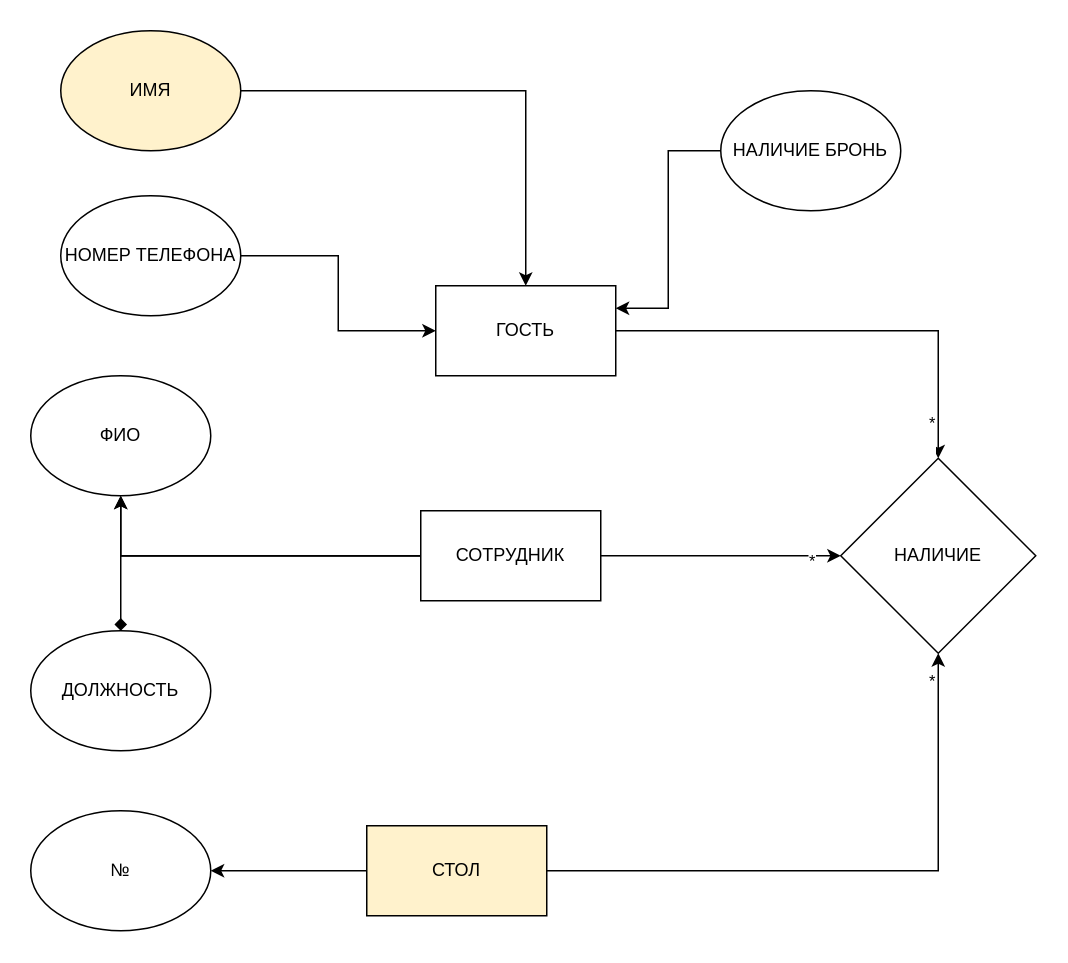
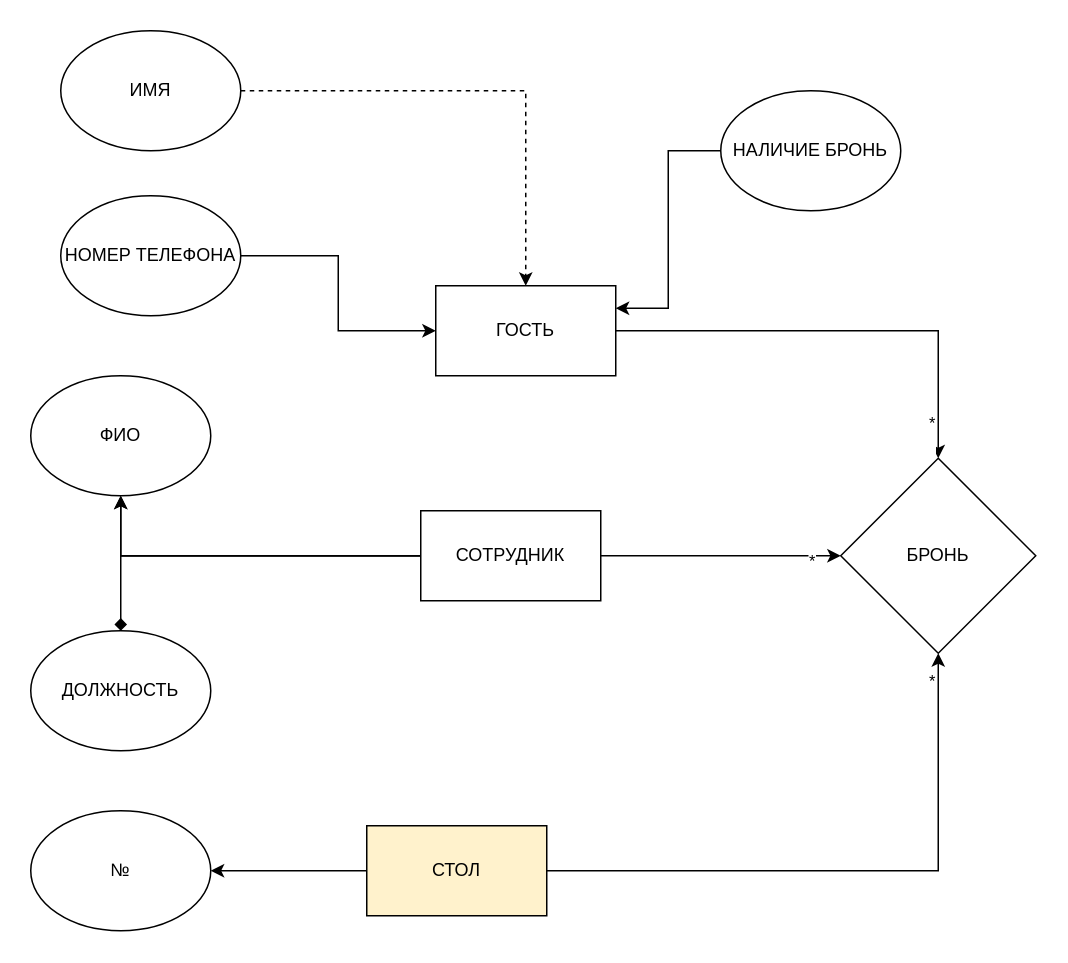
  <mxCell id="0" />
  <mxCell id="1" parent="0" />
  <mxCell id="2" value="ГОСТЬ" style="rounded=0;whiteSpace=wrap;html=1;" vertex="1" parent="1"><mxGeometry x="290" y="190" width="120" height="60" as="geometry" /></mxCell>
  <mxCell id="3" value="" style="edgeStyle=orthogonalEdgeStyle;rounded=0;orthogonalLoop=1;jettySize=auto;html=1;" edge="1" parent="1" source="8" target="14"><mxGeometry relative="1" as="geometry" /></mxCell>
  <mxCell id="4" value="" style="edgeStyle=orthogonalEdgeStyle;rounded=0;orthogonalLoop=1;jettySize=auto;html=1;" edge="1" parent="1" source="8" target="14"><mxGeometry relative="1" as="geometry" /></mxCell>
  <mxCell id="5" style="edgeStyle=orthogonalEdgeStyle;rounded=0;orthogonalLoop=1;jettySize=auto;html=1;endArrow=diamond;" edge="1" parent="1" source="8" target="13"><mxGeometry relative="1" as="geometry" /></mxCell>
  <mxCell id="6" style="edgeStyle=orthogonalEdgeStyle;rounded=0;orthogonalLoop=1;jettySize=auto;html=1;" edge="1" parent="1" source="8" target="20"><mxGeometry relative="1" as="geometry"><Array as="points"><mxPoint x="520" y="370" /><mxPoint x="520" y="370" /></Array></mxGeometry></mxCell>
  <mxCell id="7" value="&lt;div&gt;*&lt;/div&gt;&lt;div&gt;&lt;br&gt;&lt;/div&gt;" style="edgeLabel;html=1;align=center;verticalAlign=middle;resizable=0;points=[];" vertex="1" connectable="0" parent="6"><mxGeometry x="0.487" y="4" relative="1" as="geometry"><mxPoint x="21" y="14" as="offset" /></mxGeometry></mxCell>
  <mxCell id="8" value="СОТРУДНИК" style="rounded=0;whiteSpace=wrap;html=1;" vertex="1" parent="1"><mxGeometry x="280" y="340" width="120" height="60" as="geometry" /></mxCell>
  <mxCell id="9" style="edgeStyle=orthogonalEdgeStyle;rounded=0;orthogonalLoop=1;jettySize=auto;html=1;" edge="1" parent="1" source="12" target="19"><mxGeometry relative="1" as="geometry" /></mxCell>
  <mxCell id="10" style="edgeStyle=orthogonalEdgeStyle;rounded=0;orthogonalLoop=1;jettySize=auto;html=1;entryX=0.5;entryY=1;entryDx=0;entryDy=0;" edge="1" parent="1" source="12" target="20"><mxGeometry relative="1" as="geometry" /></mxCell>
  <mxCell id="11" value="&lt;div&gt;*&lt;/div&gt;&lt;div&gt;&lt;br&gt;&lt;/div&gt;" style="edgeLabel;html=1;align=center;verticalAlign=middle;resizable=0;points=[];" vertex="1" connectable="0" parent="10"><mxGeometry x="0.872" y="4" relative="1" as="geometry"><mxPoint x="-1" y="-1" as="offset" /></mxGeometry></mxCell>
  <mxCell id="12" value="СТОЛ" style="rounded=0;whiteSpace=wrap;html=1;fillColor=#fff2cc;" vertex="1" parent="1"><mxGeometry x="244" y="550" width="120" height="60" as="geometry" /></mxCell>
  <mxCell id="13" value="ДОЛЖНОСТЬ" style="ellipse;whiteSpace=wrap;html=1;" vertex="1" parent="1"><mxGeometry x="20" y="420" width="120" height="80" as="geometry" /></mxCell>
  <mxCell id="14" value="ФИО" style="ellipse;whiteSpace=wrap;html=1;" vertex="1" parent="1"><mxGeometry x="20" y="250" width="120" height="80" as="geometry" /></mxCell>
- <mxCell id="15" value="" style="edgeStyle=orthogonalEdgeStyle;rounded=0;orthogonalLoop=1;jettySize=auto;html=1;" edge="1" parent="1" source="16" target="2"><mxGeometry relative="1" as="geometry" /></mxCell>
- <mxCell id="16" value="ИМЯ" style="ellipse;whiteSpace=wrap;html=1;fillColor=#fff2cc;" vertex="1" parent="1"><mxGeometry x="40" y="20" width="120" height="80" as="geometry" /></mxCell>
+ <mxCell id="15" value="" style="edgeStyle=orthogonalEdgeStyle;rounded=0;orthogonalLoop=1;jettySize=auto;html=1;dashed=1;" edge="1" parent="1" source="16" target="2"><mxGeometry relative="1" as="geometry" /></mxCell>
+ <mxCell id="16" value="ИМЯ" style="ellipse;whiteSpace=wrap;html=1;" vertex="1" parent="1"><mxGeometry x="40" y="20" width="120" height="80" as="geometry" /></mxCell>
  <mxCell id="17" value="" style="edgeStyle=orthogonalEdgeStyle;rounded=0;orthogonalLoop=1;jettySize=auto;html=1;" edge="1" parent="1" source="18" target="2"><mxGeometry relative="1" as="geometry" /></mxCell>
  <mxCell id="18" value="НОМЕР ТЕЛЕФОНА" style="ellipse;whiteSpace=wrap;html=1;" vertex="1" parent="1"><mxGeometry x="40" y="130" width="120" height="80" as="geometry" /></mxCell>
  <mxCell id="19" value="№" style="ellipse;whiteSpace=wrap;html=1;" vertex="1" parent="1"><mxGeometry x="20" y="540" width="120" height="80" as="geometry" /></mxCell>
- <mxCell id="20" value="&lt;div&gt;НАЛИЧИЕ&lt;/div&gt;" style="rhombus;whiteSpace=wrap;html=1;" vertex="1" parent="1"><mxGeometry x="560" y="305" width="130" height="130" as="geometry" /></mxCell>
+ <mxCell id="20" value="&lt;div&gt;БРОНЬ&lt;/div&gt;" style="rhombus;whiteSpace=wrap;html=1;" vertex="1" parent="1"><mxGeometry x="560" y="305" width="130" height="130" as="geometry" /></mxCell>
  <mxCell id="21" style="edgeStyle=orthogonalEdgeStyle;rounded=0;orthogonalLoop=1;jettySize=auto;html=1;entryX=0.5;entryY=0;entryDx=0;entryDy=0;" edge="1" parent="1" source="2" target="20"><mxGeometry relative="1" as="geometry" /></mxCell>
  <mxCell id="22" value="&lt;div&gt;*&lt;/div&gt;&lt;div&gt;&lt;br&gt;&lt;/div&gt;" style="edgeLabel;html=1;align=center;verticalAlign=middle;resizable=0;points=[];" vertex="1" connectable="0" parent="21"><mxGeometry x="0.764" y="-3" relative="1" as="geometry"><mxPoint x="-2" y="18" as="offset" /></mxGeometry></mxCell>
  <mxCell id="23" style="edgeStyle=orthogonalEdgeStyle;rounded=0;orthogonalLoop=1;jettySize=auto;html=1;exitX=0;exitY=0.5;exitDx=0;exitDy=0;entryX=1;entryY=0.25;entryDx=0;entryDy=0;" edge="1" parent="1" source="24" target="2"><mxGeometry relative="1" as="geometry" /></mxCell>
  <mxCell id="24" value="НАЛИЧИЕ БРОНЬ" style="ellipse;whiteSpace=wrap;html=1;" vertex="1" parent="1"><mxGeometry x="480" y="60" width="120" height="80" as="geometry" /></mxCell>
